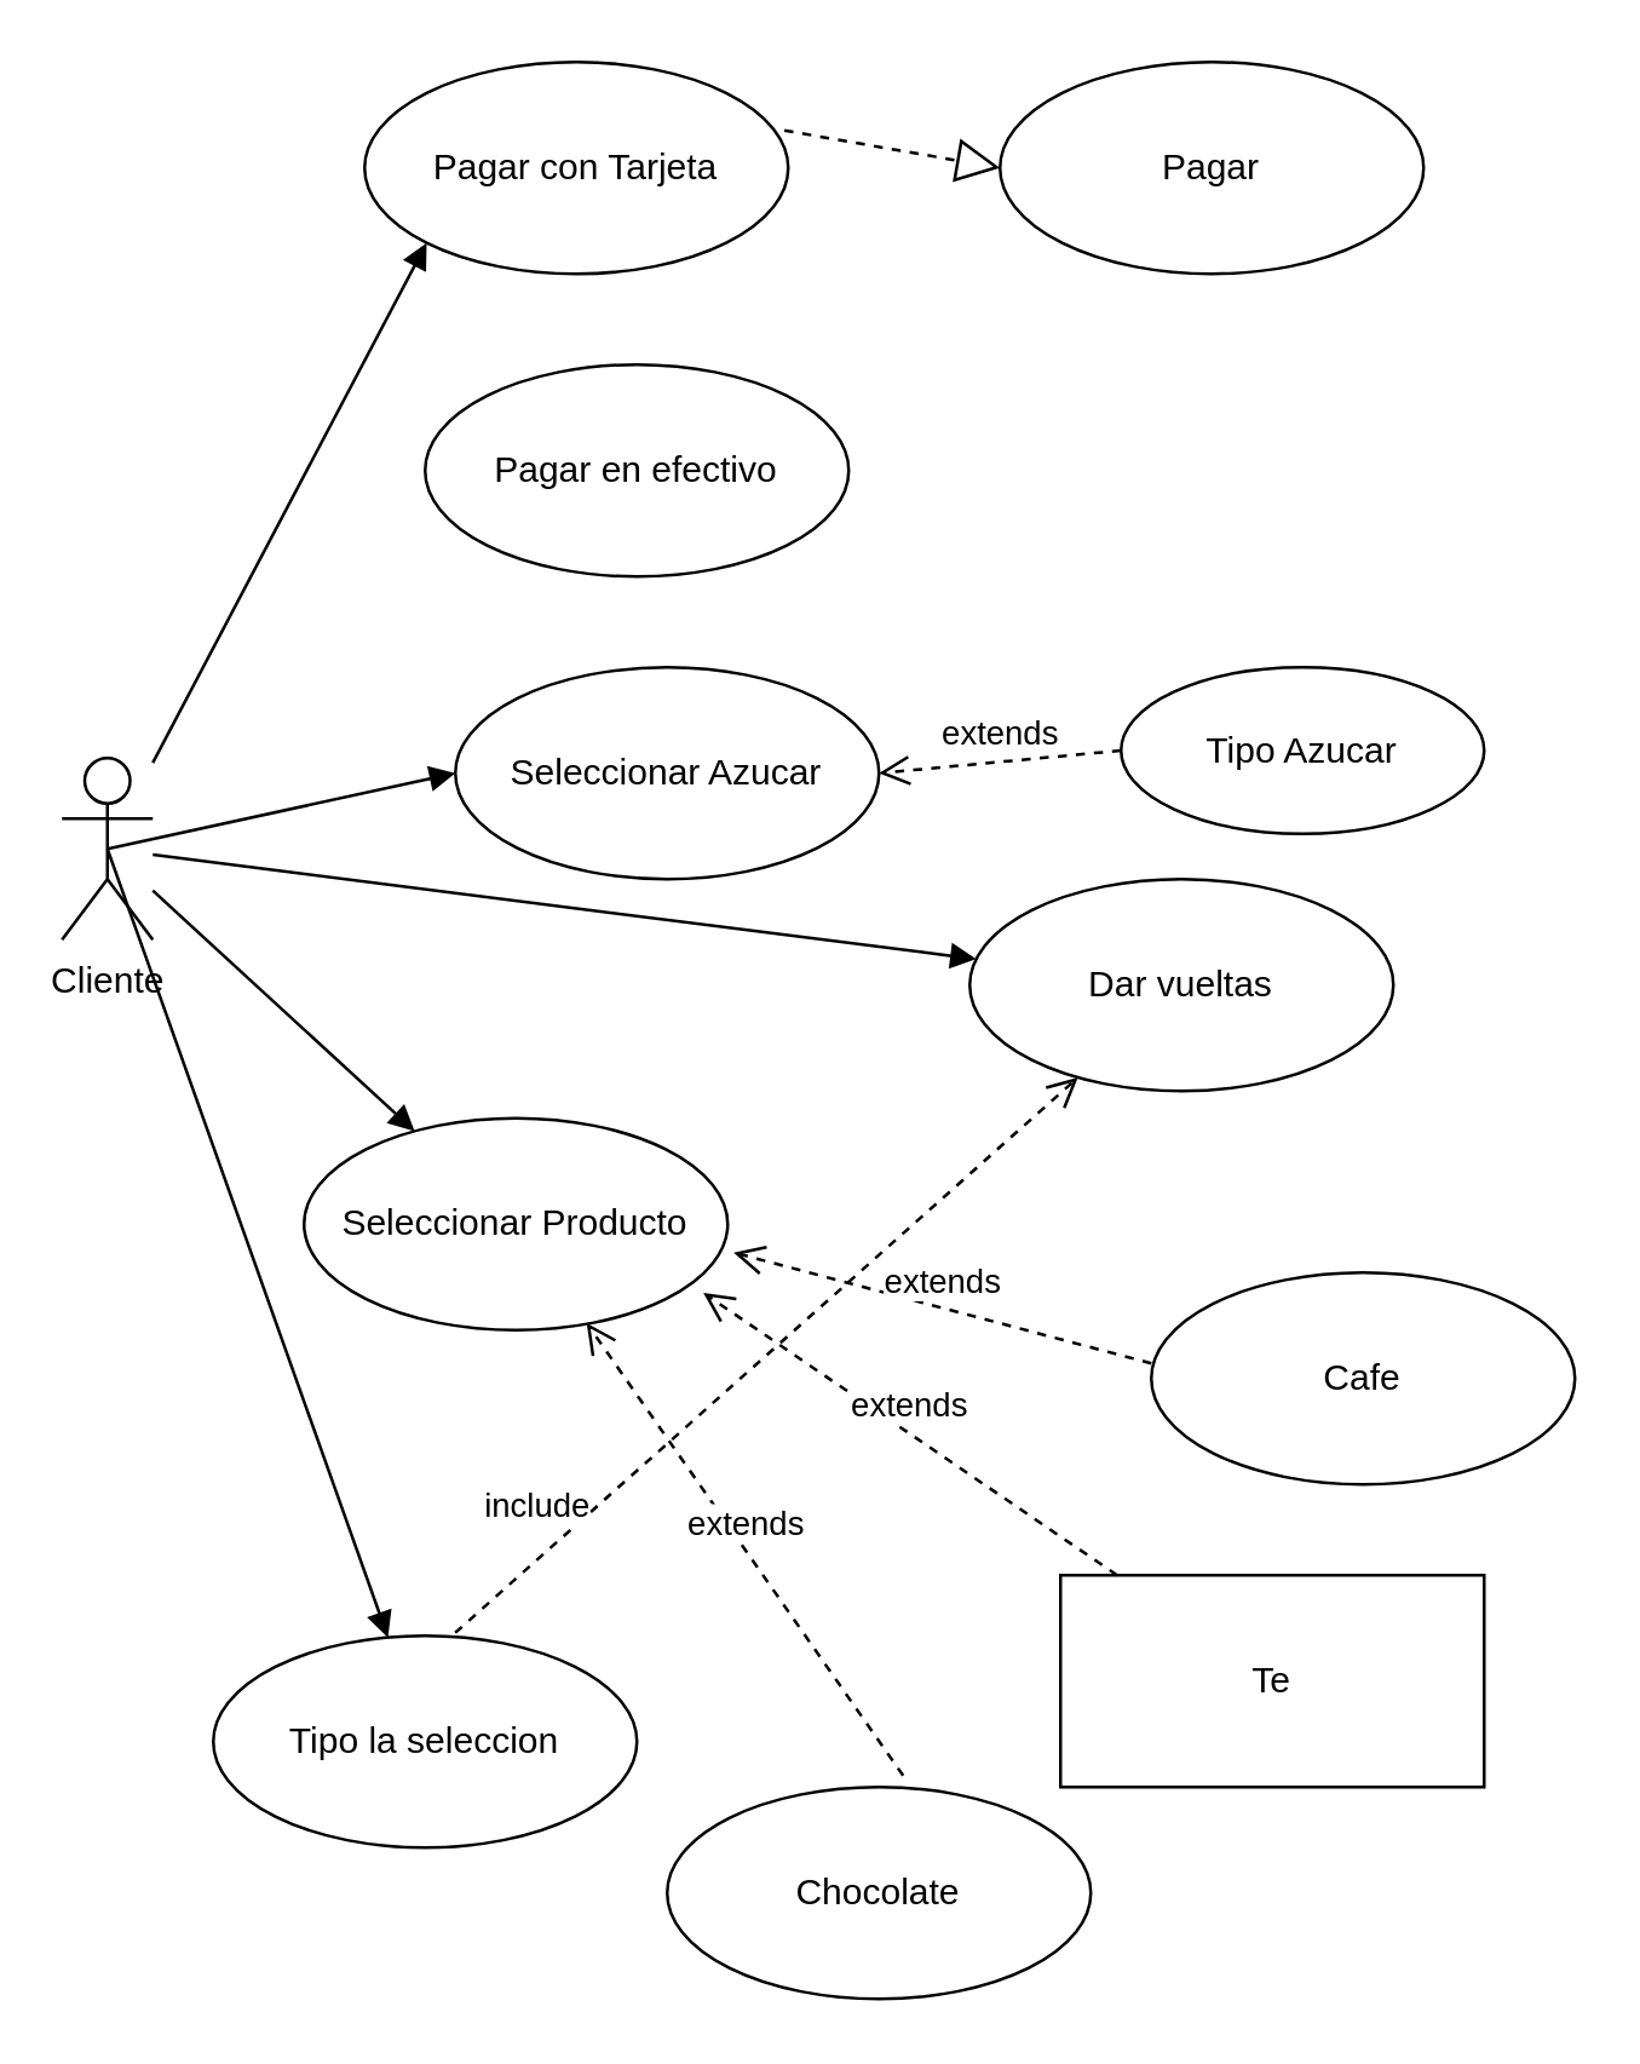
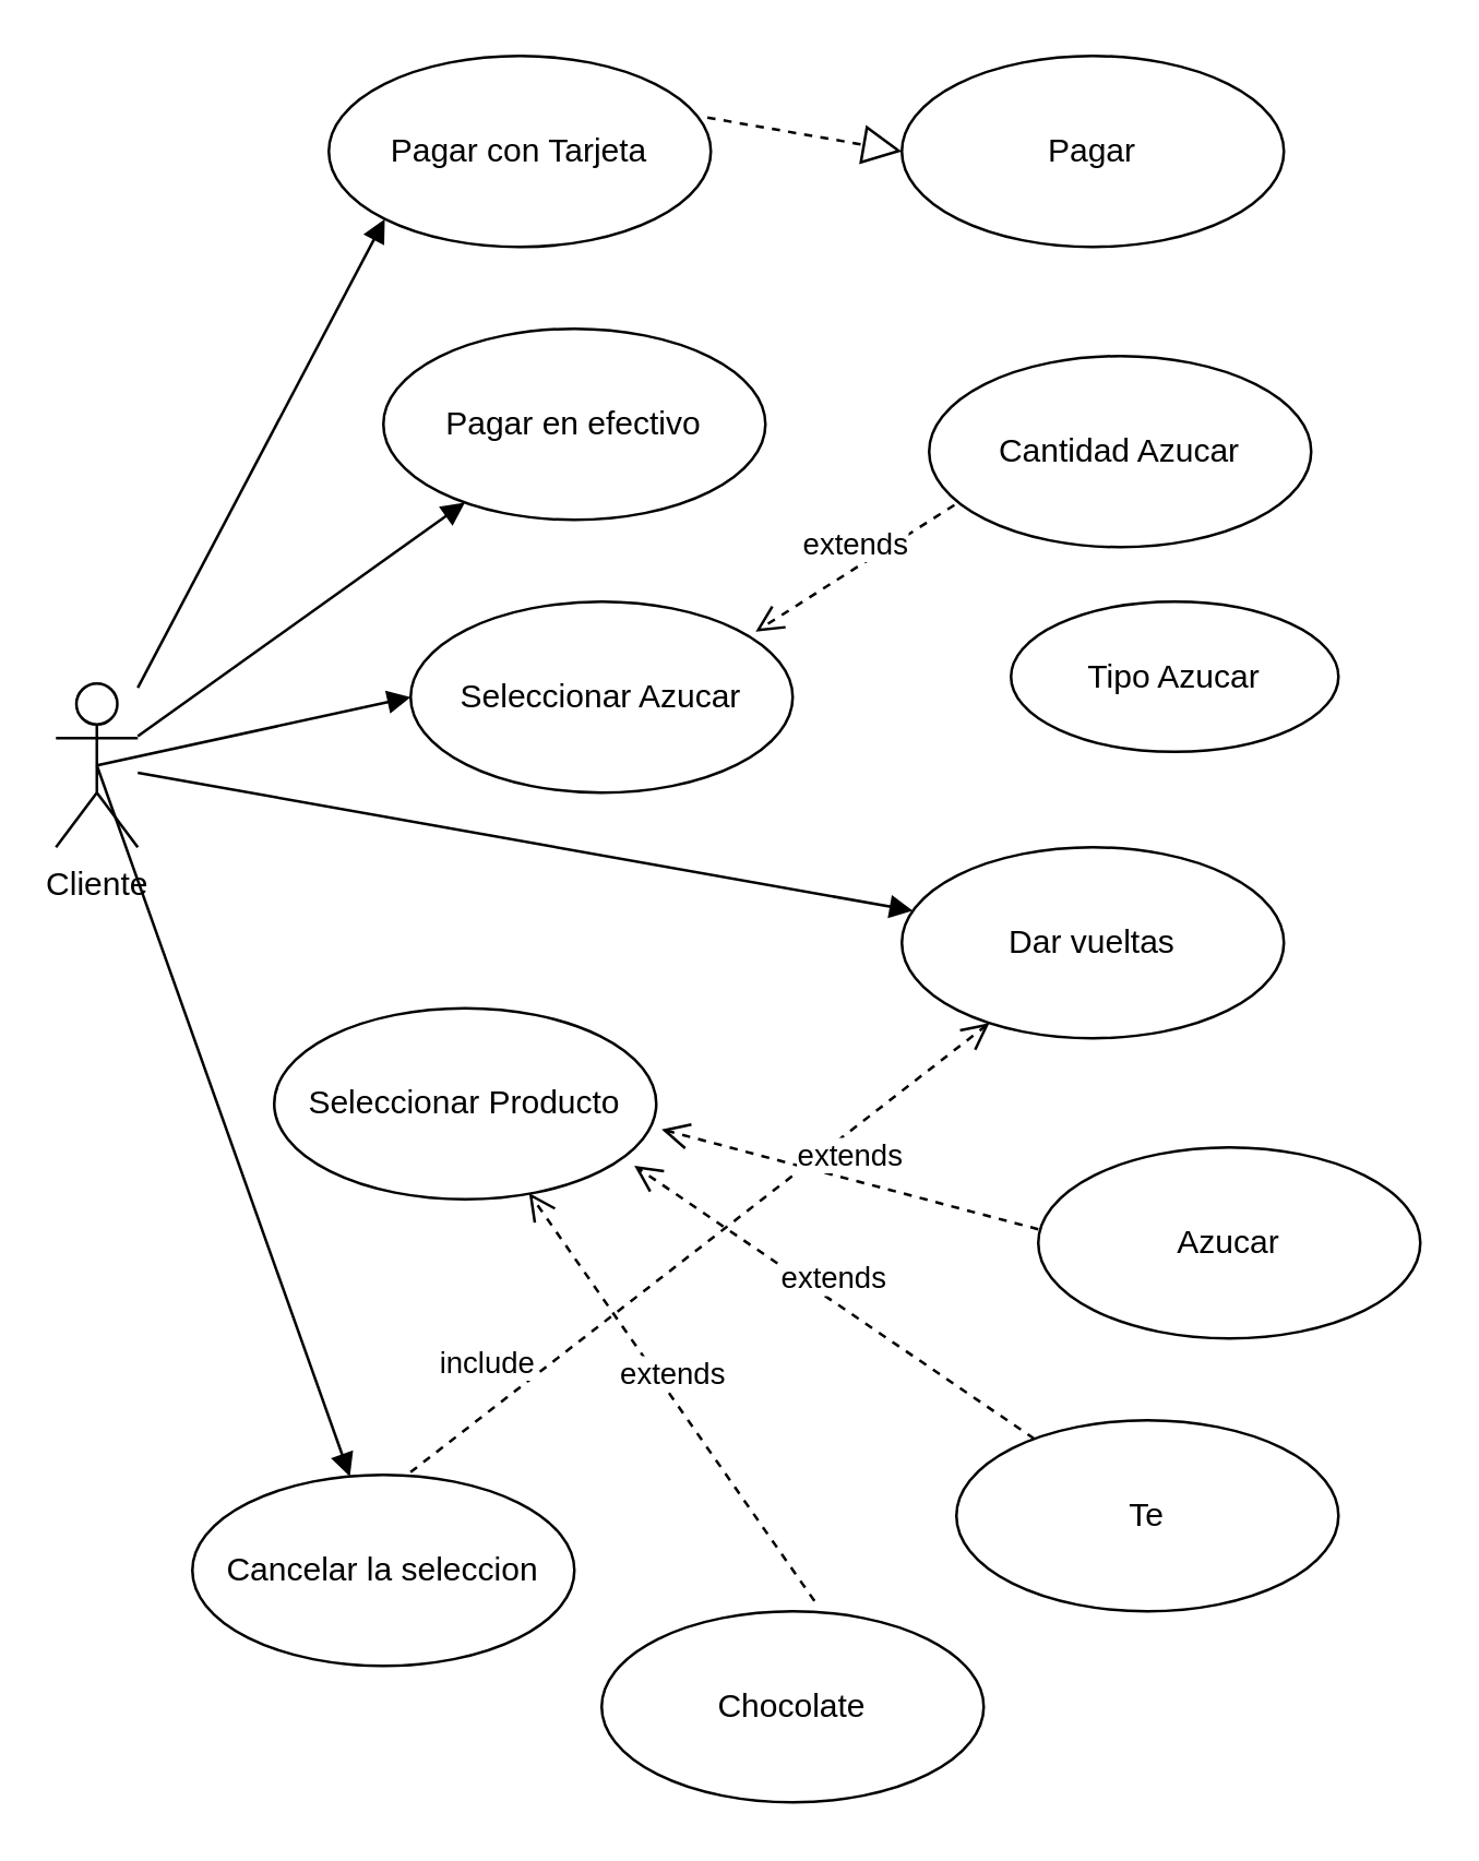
  <mxCell id="0" />
  <mxCell id="1" parent="0" />
  <mxCell id="2" value="Cliente&lt;br&gt;" style="shape=umlActor;verticalLabelPosition=bottom;verticalAlign=top;html=1;" vertex="1" parent="1"><mxGeometry x="20" y="250" width="30" height="60" as="geometry" /></mxCell>
  <mxCell id="3" value="Pagar con Tarjeta" style="ellipse;whiteSpace=wrap;html=1;" vertex="1" parent="1"><mxGeometry x="120" y="20" width="140" height="70" as="geometry" /></mxCell>
  <mxCell id="4" value="Pagar en efectivo" style="ellipse;whiteSpace=wrap;html=1;" vertex="1" parent="1"><mxGeometry x="140" y="120" width="140" height="70" as="geometry" /></mxCell>
  <mxCell id="5" value="" style="html=1;verticalAlign=bottom;endArrow=block;entryX=0;entryY=1;entryDx=0;entryDy=0;" edge="1" parent="1" source="2" target="3"><mxGeometry width="80" relative="1" as="geometry"><mxPoint x="220" y="300" as="sourcePoint" /><mxPoint x="300" y="300" as="targetPoint" /></mxGeometry></mxCell>
  <mxCell id="6" value="" style="html=1;verticalAlign=bottom;endArrow=block;" edge="1" parent="1" source="2" target="11"><mxGeometry x="0.628" y="27" width="80" relative="1" as="geometry"><mxPoint x="220" y="300" as="sourcePoint" /><mxPoint x="300" y="300" as="targetPoint" /><mxPoint as="offset" /></mxGeometry></mxCell>
  <mxCell id="7" value="Pagar" style="ellipse;whiteSpace=wrap;html=1;" vertex="1" parent="1"><mxGeometry x="330" y="20" width="140" height="70" as="geometry" /></mxCell>
  <mxCell id="8" value="" style="endArrow=block;endFill=0;endSize=12;html=1;exitX=0.991;exitY=0.323;exitDx=0;exitDy=0;exitPerimeter=0;entryX=0;entryY=0.5;entryDx=0;entryDy=0;dashed=1;" edge="1" parent="1" source="3" target="7"><mxGeometry width="160" relative="1" as="geometry"><mxPoint x="190" y="200" as="sourcePoint" /><mxPoint x="350" y="200" as="targetPoint" /></mxGeometry></mxCell>
  <mxCell id="9" value="Seleccionar Producto" style="ellipse;whiteSpace=wrap;html=1;" vertex="1" parent="1"><mxGeometry x="100" y="369" width="140" height="70" as="geometry" /></mxCell>
- <mxCell id="10" value="" style="html=1;verticalAlign=bottom;endArrow=block;" edge="1" parent="1" source="2" target="9"><mxGeometry width="80" relative="1" as="geometry"><mxPoint x="220" y="300" as="sourcePoint" /><mxPoint x="300" y="300" as="targetPoint" /></mxGeometry></mxCell>
- <mxCell id="11" value="Dar vueltas" style="ellipse;whiteSpace=wrap;html=1;" vertex="1" parent="1"><mxGeometry x="320" y="290" width="140" height="70" as="geometry" /></mxCell>
- <mxCell id="12" value="Tipo la seleccion" style="ellipse;whiteSpace=wrap;html=1;" vertex="1" parent="1"><mxGeometry x="70" y="540" width="140" height="70" as="geometry" /></mxCell>
+ <mxCell id="10" value="" style="html=1;verticalAlign=bottom;endArrow=block;" edge="1" parent="1" source="2" target="4"><mxGeometry width="80" relative="1" as="geometry"><mxPoint x="220" y="300" as="sourcePoint" /><mxPoint x="300" y="300" as="targetPoint" /></mxGeometry></mxCell>
+ <mxCell id="11" value="Dar vueltas" style="ellipse;whiteSpace=wrap;html=1;" vertex="1" parent="1"><mxGeometry x="330" y="310" width="140" height="70" as="geometry" /></mxCell>
+ <mxCell id="12" value="Cancelar la seleccion" style="ellipse;whiteSpace=wrap;html=1;" vertex="1" parent="1"><mxGeometry x="70" y="540" width="140" height="70" as="geometry" /></mxCell>
  <mxCell id="13" value="" style="html=1;verticalAlign=bottom;endArrow=block;exitX=0.5;exitY=0.5;exitDx=0;exitDy=0;exitPerimeter=0;" edge="1" parent="1" source="2" target="12"><mxGeometry x="-0.238" y="-15" width="80" relative="1" as="geometry"><mxPoint x="220" y="300" as="sourcePoint" /><mxPoint x="300" y="300" as="targetPoint" /><mxPoint as="offset" /></mxGeometry></mxCell>
  <mxCell id="14" value="include" style="html=1;verticalAlign=bottom;endArrow=open;dashed=1;endSize=8;exitX=0.571;exitY=-0.014;exitDx=0;exitDy=0;exitPerimeter=0;" edge="1" parent="1" source="12" target="11"><mxGeometry x="-0.698" y="7" relative="1" as="geometry"><mxPoint x="300" y="300" as="sourcePoint" /><mxPoint x="220" y="300" as="targetPoint" /><Array as="points" /><mxPoint as="offset" /></mxGeometry></mxCell>
  <mxCell id="15" value="Seleccionar Azucar" style="ellipse;whiteSpace=wrap;html=1;" vertex="1" parent="1"><mxGeometry x="150" y="220" width="140" height="70" as="geometry" /></mxCell>
  <mxCell id="16" value="" style="html=1;verticalAlign=bottom;endArrow=block;exitX=0.5;exitY=0.5;exitDx=0;exitDy=0;exitPerimeter=0;entryX=0;entryY=0.5;entryDx=0;entryDy=0;" edge="1" parent="1" source="2" target="15"><mxGeometry width="80" relative="1" as="geometry"><mxPoint x="220" y="300" as="sourcePoint" /><mxPoint x="300" y="300" as="targetPoint" /></mxGeometry></mxCell>
+ <mxCell id="17" value="Cantidad Azucar" style="ellipse;whiteSpace=wrap;html=1;" vertex="1" parent="1"><mxGeometry x="340" y="130" width="140" height="70" as="geometry" /></mxCell>
  <mxCell id="18" value="Tipo Azucar" style="ellipse;whiteSpace=wrap;html=1;" vertex="1" parent="1"><mxGeometry x="370" y="220" width="120" height="55" as="geometry" /></mxCell>
- <mxCell id="20" value="extends" style="html=1;verticalAlign=bottom;endArrow=open;dashed=1;endSize=8;exitX=0;exitY=0.5;exitDx=0;exitDy=0;entryX=1;entryY=0.5;entryDx=0;entryDy=0;" edge="1" parent="1" source="18" target="15"><mxGeometry relative="1" as="geometry"><mxPoint x="300" y="200" as="sourcePoint" /><mxPoint x="220" y="200" as="targetPoint" /><Array as="points" /></mxGeometry></mxCell>
- <mxCell id="21" value="Cafe" style="ellipse;whiteSpace=wrap;html=1;" vertex="1" parent="1"><mxGeometry x="380" y="420" width="140" height="70" as="geometry" /></mxCell>
- <mxCell id="22" value="Te" style="whiteSpace=wrap;html=1;rounded=0;" vertex="1" parent="1"><mxGeometry x="350" y="520" width="140" height="70" as="geometry" /></mxCell>
+ <mxCell id="19" value="extends" style="html=1;verticalAlign=bottom;endArrow=open;dashed=1;endSize=8;exitX=0.066;exitY=0.78;exitDx=0;exitDy=0;exitPerimeter=0;entryX=0.903;entryY=0.157;entryDx=0;entryDy=0;entryPerimeter=0;" edge="1" parent="1" source="17" target="15"><mxGeometry relative="1" as="geometry"><mxPoint x="300" y="200" as="sourcePoint" /><mxPoint x="220" y="200" as="targetPoint" /><Array as="points" /></mxGeometry></mxCell>
+ <mxCell id="21" value="Azucar" style="ellipse;whiteSpace=wrap;html=1;" vertex="1" parent="1"><mxGeometry x="380" y="420" width="140" height="70" as="geometry" /></mxCell>
+ <mxCell id="22" value="Te" style="ellipse;whiteSpace=wrap;html=1;" vertex="1" parent="1"><mxGeometry x="350" y="520" width="140" height="70" as="geometry" /></mxCell>
  <mxCell id="23" value="Chocolate" style="ellipse;whiteSpace=wrap;html=1;" vertex="1" parent="1"><mxGeometry x="220" y="590" width="140" height="70" as="geometry" /></mxCell>
  <mxCell id="24" value="extends" style="html=1;verticalAlign=bottom;endArrow=open;dashed=1;endSize=8;entryX=1.014;entryY=0.634;entryDx=0;entryDy=0;entryPerimeter=0;" edge="1" parent="1" target="9"><mxGeometry relative="1" as="geometry"><mxPoint x="380" y="450" as="sourcePoint" /><mxPoint x="300" y="450" as="targetPoint" /></mxGeometry></mxCell>
  <mxCell id="25" value="extends" style="html=1;verticalAlign=bottom;endArrow=open;dashed=1;endSize=8;" edge="1" parent="1" source="22"><mxGeometry relative="1" as="geometry"><mxPoint x="240" y="483.31" as="sourcePoint" /><mxPoint x="231.96" y="426.69" as="targetPoint" /></mxGeometry></mxCell>
  <mxCell id="26" value="extends" style="html=1;verticalAlign=bottom;endArrow=open;dashed=1;endSize=8;exitX=0.557;exitY=-0.054;exitDx=0;exitDy=0;exitPerimeter=0;" edge="1" parent="1" source="23"><mxGeometry relative="1" as="geometry"><mxPoint x="339.996" y="536.79" as="sourcePoint" /><mxPoint x="193.39" y="436.69" as="targetPoint" /></mxGeometry></mxCell>
